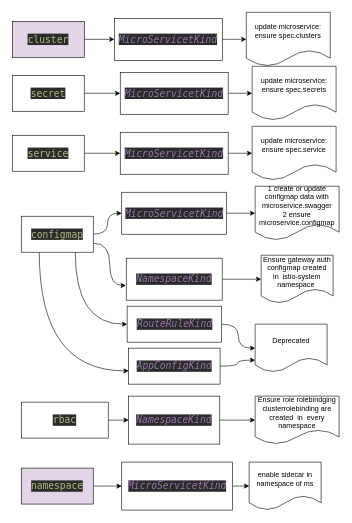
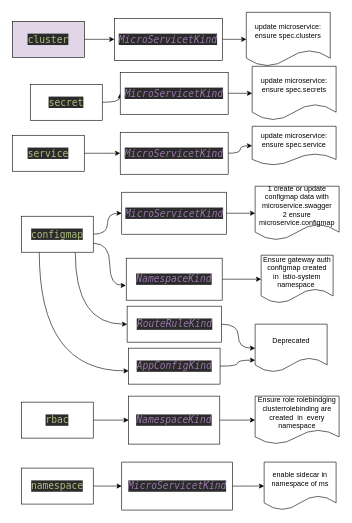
  <mxCell id="0" />
  <mxCell id="1" parent="0" />
  <mxCell id="2" style="edgeStyle=orthogonalEdgeStyle;curved=1;rounded=0;orthogonalLoop=1;jettySize=auto;html=1;exitX=1;exitY=0.5;exitDx=0;exitDy=0;entryX=0;entryY=0.5;entryDx=0;entryDy=0;" edge="1" parent="1" source="3" target="5"><mxGeometry relative="1" as="geometry" /></mxCell>
  <mxCell id="3" value="&lt;pre style=&quot;background-color: #2b2b2b ; color: #a9b7c6 ; font-family: &amp;#34;menlo-regular&amp;#34; , monospace ; font-size: 12.0pt&quot;&gt;&lt;span style=&quot;color: #afbf7e&quot;&gt;cluster&lt;/span&gt;&lt;/pre&gt;" style="rounded=0;whiteSpace=wrap;html=1;fillColor=#e1d5e7;" vertex="1" parent="1"><mxGeometry x="20.25" y="35" width="120" height="60" as="geometry" /></mxCell>
  <mxCell id="4" style="edgeStyle=orthogonalEdgeStyle;curved=1;rounded=0;orthogonalLoop=1;jettySize=auto;html=1;exitX=1;exitY=0.5;exitDx=0;exitDy=0;" edge="1" parent="1" source="5" target="6"><mxGeometry relative="1" as="geometry" /></mxCell>
  <mxCell id="5" value="&lt;pre style=&quot;background-color: #2b2b2b ; color: #a9b7c6 ; font-family: &amp;#34;menlo-regular&amp;#34; , monospace ; font-size: 12.0pt&quot;&gt;&lt;span style=&quot;color: #9876aa ; font-style: italic&quot;&gt;MicroServicetKind&lt;/span&gt;&lt;/pre&gt;" style="rounded=0;whiteSpace=wrap;html=1;" vertex="1" parent="1"><mxGeometry x="190.25" y="30" width="180" height="70" as="geometry" /></mxCell>
  <mxCell id="6" value="update microservice: ensure spec.clusters" style="shape=document;whiteSpace=wrap;html=1;boundedLbl=1;" vertex="1" parent="1"><mxGeometry x="410.25" y="20" width="140" height="90" as="geometry" /></mxCell>
  <mxCell id="7" style="edgeStyle=orthogonalEdgeStyle;curved=1;rounded=0;orthogonalLoop=1;jettySize=auto;html=1;exitX=1;exitY=0.5;exitDx=0;exitDy=0;" edge="1" parent="1" source="11" target="13"><mxGeometry relative="1" as="geometry" /></mxCell>
  <mxCell id="8" style="edgeStyle=orthogonalEdgeStyle;curved=1;rounded=0;orthogonalLoop=1;jettySize=auto;html=1;exitX=1;exitY=0.75;exitDx=0;exitDy=0;entryX=-0.004;entryY=0.649;entryDx=0;entryDy=0;entryPerimeter=0;" edge="1" parent="1" source="11" target="15"><mxGeometry relative="1" as="geometry" /></mxCell>
  <mxCell id="9" style="edgeStyle=orthogonalEdgeStyle;curved=1;rounded=0;orthogonalLoop=1;jettySize=auto;html=1;exitX=0.75;exitY=1;exitDx=0;exitDy=0;entryX=0;entryY=0.5;entryDx=0;entryDy=0;" edge="1" parent="1" source="11" target="24"><mxGeometry relative="1" as="geometry" /></mxCell>
  <mxCell id="10" style="edgeStyle=orthogonalEdgeStyle;curved=1;rounded=0;orthogonalLoop=1;jettySize=auto;html=1;exitX=0.25;exitY=1;exitDx=0;exitDy=0;entryX=0;entryY=0.632;entryDx=0;entryDy=0;entryPerimeter=0;" edge="1" parent="1" source="11" target="26"><mxGeometry relative="1" as="geometry" /></mxCell>
  <mxCell id="11" value="&lt;pre style=&quot;background-color: #2b2b2b ; color: #a9b7c6 ; font-family: &amp;#34;menlo-regular&amp;#34; , monospace ; font-size: 12.0pt&quot;&gt;&lt;span style=&quot;color: #afbf7e&quot;&gt;configmap&lt;/span&gt;&lt;/pre&gt;" style="rounded=0;whiteSpace=wrap;html=1;" vertex="1" parent="1"><mxGeometry x="35" y="360" width="120" height="60" as="geometry" /></mxCell>
  <mxCell id="12" style="edgeStyle=orthogonalEdgeStyle;curved=1;rounded=0;orthogonalLoop=1;jettySize=auto;html=1;exitX=1;exitY=0.5;exitDx=0;exitDy=0;entryX=0;entryY=0.5;entryDx=0;entryDy=0;" edge="1" parent="1" source="13" target="16"><mxGeometry relative="1" as="geometry" /></mxCell>
  <mxCell id="13" value="&lt;pre style=&quot;background-color: #2b2b2b ; color: #a9b7c6 ; font-family: &amp;#34;menlo-regular&amp;#34; , monospace ; font-size: 12.0pt&quot;&gt;&lt;span style=&quot;color: #9876aa ; font-style: italic&quot;&gt;MicroServicetKind&lt;/span&gt;&lt;/pre&gt;" style="rounded=0;whiteSpace=wrap;html=1;" vertex="1" parent="1"><mxGeometry x="202.5" y="320" width="175" height="70" as="geometry" /></mxCell>
  <mxCell id="14" style="edgeStyle=orthogonalEdgeStyle;curved=1;rounded=0;orthogonalLoop=1;jettySize=auto;html=1;exitX=1;exitY=0.5;exitDx=0;exitDy=0;entryX=0;entryY=0.5;entryDx=0;entryDy=0;" edge="1" parent="1" source="15" target="17"><mxGeometry relative="1" as="geometry" /></mxCell>
  <mxCell id="15" value="&lt;pre style=&quot;background-color: #2b2b2b ; color: #a9b7c6 ; font-family: &amp;#34;menlo-regular&amp;#34; , monospace ; font-size: 12.0pt&quot;&gt;&lt;span style=&quot;color: #9876aa ; font-style: italic&quot;&gt;NamespaceKind&lt;/span&gt;&lt;/pre&gt;" style="rounded=0;whiteSpace=wrap;html=1;" vertex="1" parent="1"><mxGeometry x="210" y="430" width="160" height="70" as="geometry" /></mxCell>
  <mxCell id="16" value="1 create or update configmap data with microservice.swagger&lt;br&gt;2 ensure microservice.configmap" style="shape=document;whiteSpace=wrap;html=1;boundedLbl=1;" vertex="1" parent="1"><mxGeometry x="425" y="310" width="140" height="90" as="geometry" /></mxCell>
  <mxCell id="17" value="Ensure gateway auth configmap created in&amp;nbsp;&amp;nbsp;istio-system namespace&amp;nbsp;" style="shape=document;whiteSpace=wrap;html=1;boundedLbl=1;" vertex="1" parent="1"><mxGeometry x="435" y="425" width="120" height="80" as="geometry" /></mxCell>
  <mxCell id="18" style="edgeStyle=orthogonalEdgeStyle;curved=1;rounded=0;orthogonalLoop=1;jettySize=auto;html=1;exitX=1;exitY=0.5;exitDx=0;exitDy=0;entryX=0;entryY=0.5;entryDx=0;entryDy=0;" edge="1" parent="1" source="19" target="21"><mxGeometry relative="1" as="geometry" /></mxCell>
- <mxCell id="19" value="&lt;pre style=&quot;background-color: #2b2b2b ; color: #a9b7c6 ; font-family: &amp;#34;menlo-regular&amp;#34; , monospace ; font-size: 12.0pt&quot;&gt;&lt;span style=&quot;color: #afbf7e&quot;&gt;secret&lt;/span&gt;&lt;/pre&gt;" style="rounded=0;whiteSpace=wrap;html=1;" vertex="1" parent="1"><mxGeometry x="20" y="125" width="120" height="60" as="geometry" /></mxCell>
+ <mxCell id="19" value="&lt;pre style=&quot;background-color: #2b2b2b ; color: #a9b7c6 ; font-family: &amp;#34;menlo-regular&amp;#34; , monospace ; font-size: 12.0pt&quot;&gt;&lt;span style=&quot;color: #afbf7e&quot;&gt;secret&lt;/span&gt;&lt;/pre&gt;" style="rounded=0;whiteSpace=wrap;html=1;" vertex="1" parent="1"><mxGeometry x="50" y="140" width="120" height="60" as="geometry" /></mxCell>
  <mxCell id="20" style="edgeStyle=orthogonalEdgeStyle;curved=1;rounded=0;orthogonalLoop=1;jettySize=auto;html=1;exitX=1;exitY=0.5;exitDx=0;exitDy=0;" edge="1" parent="1" source="21" target="22"><mxGeometry relative="1" as="geometry" /></mxCell>
  <mxCell id="21" value="&lt;pre style=&quot;background-color: #2b2b2b ; color: #a9b7c6 ; font-family: &amp;#34;menlo-regular&amp;#34; , monospace ; font-size: 12.0pt&quot;&gt;&lt;span style=&quot;color: #9876aa ; font-style: italic&quot;&gt;MicroServicetKind&lt;/span&gt;&lt;/pre&gt;" style="rounded=0;whiteSpace=wrap;html=1;" vertex="1" parent="1"><mxGeometry x="200" y="120" width="180" height="70" as="geometry" /></mxCell>
  <mxCell id="22" value="update microservice: ensure spec.secrets" style="shape=document;whiteSpace=wrap;html=1;boundedLbl=1;" vertex="1" parent="1"><mxGeometry x="420" y="110" width="140" height="90" as="geometry" /></mxCell>
  <mxCell id="23" style="edgeStyle=orthogonalEdgeStyle;curved=1;rounded=0;orthogonalLoop=1;jettySize=auto;html=1;exitX=1;exitY=0.5;exitDx=0;exitDy=0;" edge="1" parent="1" source="24" target="27"><mxGeometry relative="1" as="geometry" /></mxCell>
  <mxCell id="24" value="&lt;pre style=&quot;background-color: #2b2b2b ; color: #a9b7c6 ; font-family: &amp;#34;menlo-regular&amp;#34; , monospace ; font-size: 12.0pt&quot;&gt;&lt;span style=&quot;color: #9876aa ; font-style: italic&quot;&gt;RouteRuleKind&lt;/span&gt;&lt;/pre&gt;" style="rounded=0;whiteSpace=wrap;html=1;" vertex="1" parent="1"><mxGeometry x="211.5" y="510" width="157.5" height="60" as="geometry" /></mxCell>
  <mxCell id="25" style="edgeStyle=orthogonalEdgeStyle;curved=1;rounded=0;orthogonalLoop=1;jettySize=auto;html=1;exitX=1;exitY=0.5;exitDx=0;exitDy=0;entryX=0;entryY=0.75;entryDx=0;entryDy=0;" edge="1" parent="1" source="26" target="27"><mxGeometry relative="1" as="geometry" /></mxCell>
  <mxCell id="26" value="&lt;pre style=&quot;background-color: #2b2b2b ; color: #a9b7c6 ; font-family: &amp;#34;menlo-regular&amp;#34; , monospace ; font-size: 12.0pt&quot;&gt;&lt;span style=&quot;color: #9876aa ; font-style: italic&quot;&gt;AppConfigKind&lt;/span&gt;&lt;/pre&gt;" style="rounded=0;whiteSpace=wrap;html=1;" vertex="1" parent="1"><mxGeometry x="214" y="580" width="152.5" height="60" as="geometry" /></mxCell>
  <mxCell id="27" value="Deprecated" style="shape=document;whiteSpace=wrap;html=1;boundedLbl=1;" vertex="1" parent="1"><mxGeometry x="425" y="540" width="120" height="80" as="geometry" /></mxCell>
  <mxCell id="28" style="edgeStyle=orthogonalEdgeStyle;curved=1;rounded=0;orthogonalLoop=1;jettySize=auto;html=1;exitX=1;exitY=0.5;exitDx=0;exitDy=0;entryX=0;entryY=0.5;entryDx=0;entryDy=0;" edge="1" parent="1" source="29" target="31"><mxGeometry relative="1" as="geometry"><mxPoint x="205" y="710" as="targetPoint" /></mxGeometry></mxCell>
- <mxCell id="29" value="&lt;pre style=&quot;background-color: #2b2b2b ; color: #a9b7c6 ; font-family: &amp;#34;menlo-regular&amp;#34; , monospace ; font-size: 12.0pt&quot;&gt;&lt;span style=&quot;color: #afbf7e&quot;&gt;rbac&lt;/span&gt;&lt;/pre&gt;" style="rounded=0;whiteSpace=wrap;html=1;" vertex="1" parent="1"><mxGeometry x="35" y="670" width="145" height="60" as="geometry" /></mxCell>
+ <mxCell id="29" value="&lt;pre style=&quot;background-color: #2b2b2b ; color: #a9b7c6 ; font-family: &amp;#34;menlo-regular&amp;#34; , monospace ; font-size: 12.0pt&quot;&gt;&lt;span style=&quot;color: #afbf7e&quot;&gt;rbac&lt;/span&gt;&lt;/pre&gt;" style="rounded=0;whiteSpace=wrap;html=1;" vertex="1" parent="1"><mxGeometry x="35" y="670" width="120" height="60" as="geometry" /></mxCell>
  <mxCell id="30" style="edgeStyle=orthogonalEdgeStyle;curved=1;rounded=0;orthogonalLoop=1;jettySize=auto;html=1;exitX=1;exitY=0.5;exitDx=0;exitDy=0;" edge="1" parent="1" source="31" target="32"><mxGeometry relative="1" as="geometry" /></mxCell>
  <mxCell id="31" value="&lt;pre style=&quot;background-color: #2b2b2b ; color: #a9b7c6 ; font-family: &amp;#34;menlo-regular&amp;#34; , monospace ; font-size: 12.0pt&quot;&gt;&lt;span style=&quot;color: #9876aa ; font-style: italic&quot;&gt;NamespaceKind&lt;/span&gt;&lt;/pre&gt;" style="rounded=0;whiteSpace=wrap;html=1;" vertex="1" parent="1"><mxGeometry x="214" y="660" width="152" height="80" as="geometry" /></mxCell>
  <mxCell id="32" value="Ensure role rolebindging clusterrolebinding are created&amp;nbsp; in&amp;nbsp; every namespace" style="shape=document;whiteSpace=wrap;html=1;boundedLbl=1;" vertex="1" parent="1"><mxGeometry x="425" y="660" width="140" height="80" as="geometry" /></mxCell>
  <mxCell id="33" style="edgeStyle=orthogonalEdgeStyle;curved=1;rounded=0;orthogonalLoop=1;jettySize=auto;html=1;exitX=1;exitY=0.5;exitDx=0;exitDy=0;entryX=0;entryY=0.5;entryDx=0;entryDy=0;" edge="1" parent="1" source="34" target="36"><mxGeometry relative="1" as="geometry" /></mxCell>
  <mxCell id="34" value="&lt;pre style=&quot;background-color: #2b2b2b ; color: #a9b7c6 ; font-family: &amp;#34;menlo-regular&amp;#34; , monospace ; font-size: 12.0pt&quot;&gt;&lt;span style=&quot;color: #afbf7e&quot;&gt;service&lt;/span&gt;&lt;/pre&gt;" style="rounded=0;whiteSpace=wrap;html=1;" vertex="1" parent="1"><mxGeometry x="20" y="225" width="120" height="60" as="geometry" /></mxCell>
  <mxCell id="35" style="edgeStyle=orthogonalEdgeStyle;curved=1;rounded=0;orthogonalLoop=1;jettySize=auto;html=1;exitX=1;exitY=0.5;exitDx=0;exitDy=0;" edge="1" parent="1" source="36" target="37"><mxGeometry relative="1" as="geometry" /></mxCell>
  <mxCell id="36" value="&lt;pre style=&quot;background-color: #2b2b2b ; color: #a9b7c6 ; font-family: &amp;#34;menlo-regular&amp;#34; , monospace ; font-size: 12.0pt&quot;&gt;&lt;span style=&quot;color: #9876aa ; font-style: italic&quot;&gt;MicroServicetKind&lt;/span&gt;&lt;/pre&gt;" style="rounded=0;whiteSpace=wrap;html=1;" vertex="1" parent="1"><mxGeometry x="200" y="220" width="180" height="70" as="geometry" /></mxCell>
- <mxCell id="37" value="update microservice: ensure spec.service" style="shape=document;whiteSpace=wrap;html=1;boundedLbl=1;" vertex="1" parent="1"><mxGeometry x="420" y="210" width="140" height="90" as="geometry" /></mxCell>
+ <mxCell id="37" value="update microservice: ensure spec.service" style="shape=document;whiteSpace=wrap;html=1;boundedLbl=1;" vertex="1" parent="1"><mxGeometry x="420" y="210" width="140" height="65" as="geometry" /></mxCell>
  <mxCell id="38" style="edgeStyle=orthogonalEdgeStyle;curved=1;rounded=0;orthogonalLoop=1;jettySize=auto;html=1;exitX=1;exitY=0.5;exitDx=0;exitDy=0;entryX=0;entryY=0.5;entryDx=0;entryDy=0;" edge="1" parent="1" source="39" target="41"><mxGeometry relative="1" as="geometry" /></mxCell>
- <mxCell id="39" value="&lt;pre style=&quot;background-color: #2b2b2b ; color: #a9b7c6 ; font-family: &amp;#34;menlo-regular&amp;#34; , monospace ; font-size: 12.0pt&quot;&gt;&lt;span style=&quot;color: #afbf7e&quot;&gt;namespace&lt;/span&gt;&lt;/pre&gt;" style="rounded=0;whiteSpace=wrap;html=1;fillColor=#e1d5e7;" vertex="1" parent="1"><mxGeometry x="35" y="780" width="120" height="60" as="geometry" /></mxCell>
+ <mxCell id="39" value="&lt;pre style=&quot;background-color: #2b2b2b ; color: #a9b7c6 ; font-family: &amp;#34;menlo-regular&amp;#34; , monospace ; font-size: 12.0pt&quot;&gt;&lt;span style=&quot;color: #afbf7e&quot;&gt;namespace&lt;/span&gt;&lt;/pre&gt;" style="rounded=0;whiteSpace=wrap;html=1;" vertex="1" parent="1"><mxGeometry x="35" y="780" width="120" height="60" as="geometry" /></mxCell>
  <mxCell id="40" style="edgeStyle=orthogonalEdgeStyle;curved=1;rounded=0;orthogonalLoop=1;jettySize=auto;html=1;exitX=1;exitY=0.5;exitDx=0;exitDy=0;entryX=0;entryY=0.5;entryDx=0;entryDy=0;" edge="1" parent="1" source="41" target="42"><mxGeometry relative="1" as="geometry" /></mxCell>
  <mxCell id="41" value="&lt;pre style=&quot;background-color: #2b2b2b ; color: #a9b7c6 ; font-family: &amp;#34;menlo-regular&amp;#34; , monospace ; font-size: 12.0pt&quot;&gt;&lt;span style=&quot;color: #9876aa ; font-style: italic&quot;&gt;MicroServicetKind&lt;/span&gt;&lt;/pre&gt;" style="rounded=0;whiteSpace=wrap;html=1;" vertex="1" parent="1"><mxGeometry x="202.5" y="770" width="185" height="80" as="geometry" /></mxCell>
- <mxCell id="42" value="enable sidecar in namespace of ms" style="shape=document;whiteSpace=wrap;html=1;boundedLbl=1;" vertex="1" parent="1"><mxGeometry x="415" y="770" width="120" height="80" as="geometry" /></mxCell>
+ <mxCell id="42" value="enable sidecar in namespace of ms" style="shape=document;whiteSpace=wrap;html=1;boundedLbl=1;" vertex="1" parent="1"><mxGeometry x="440" y="770" width="120" height="80" as="geometry" /></mxCell>
